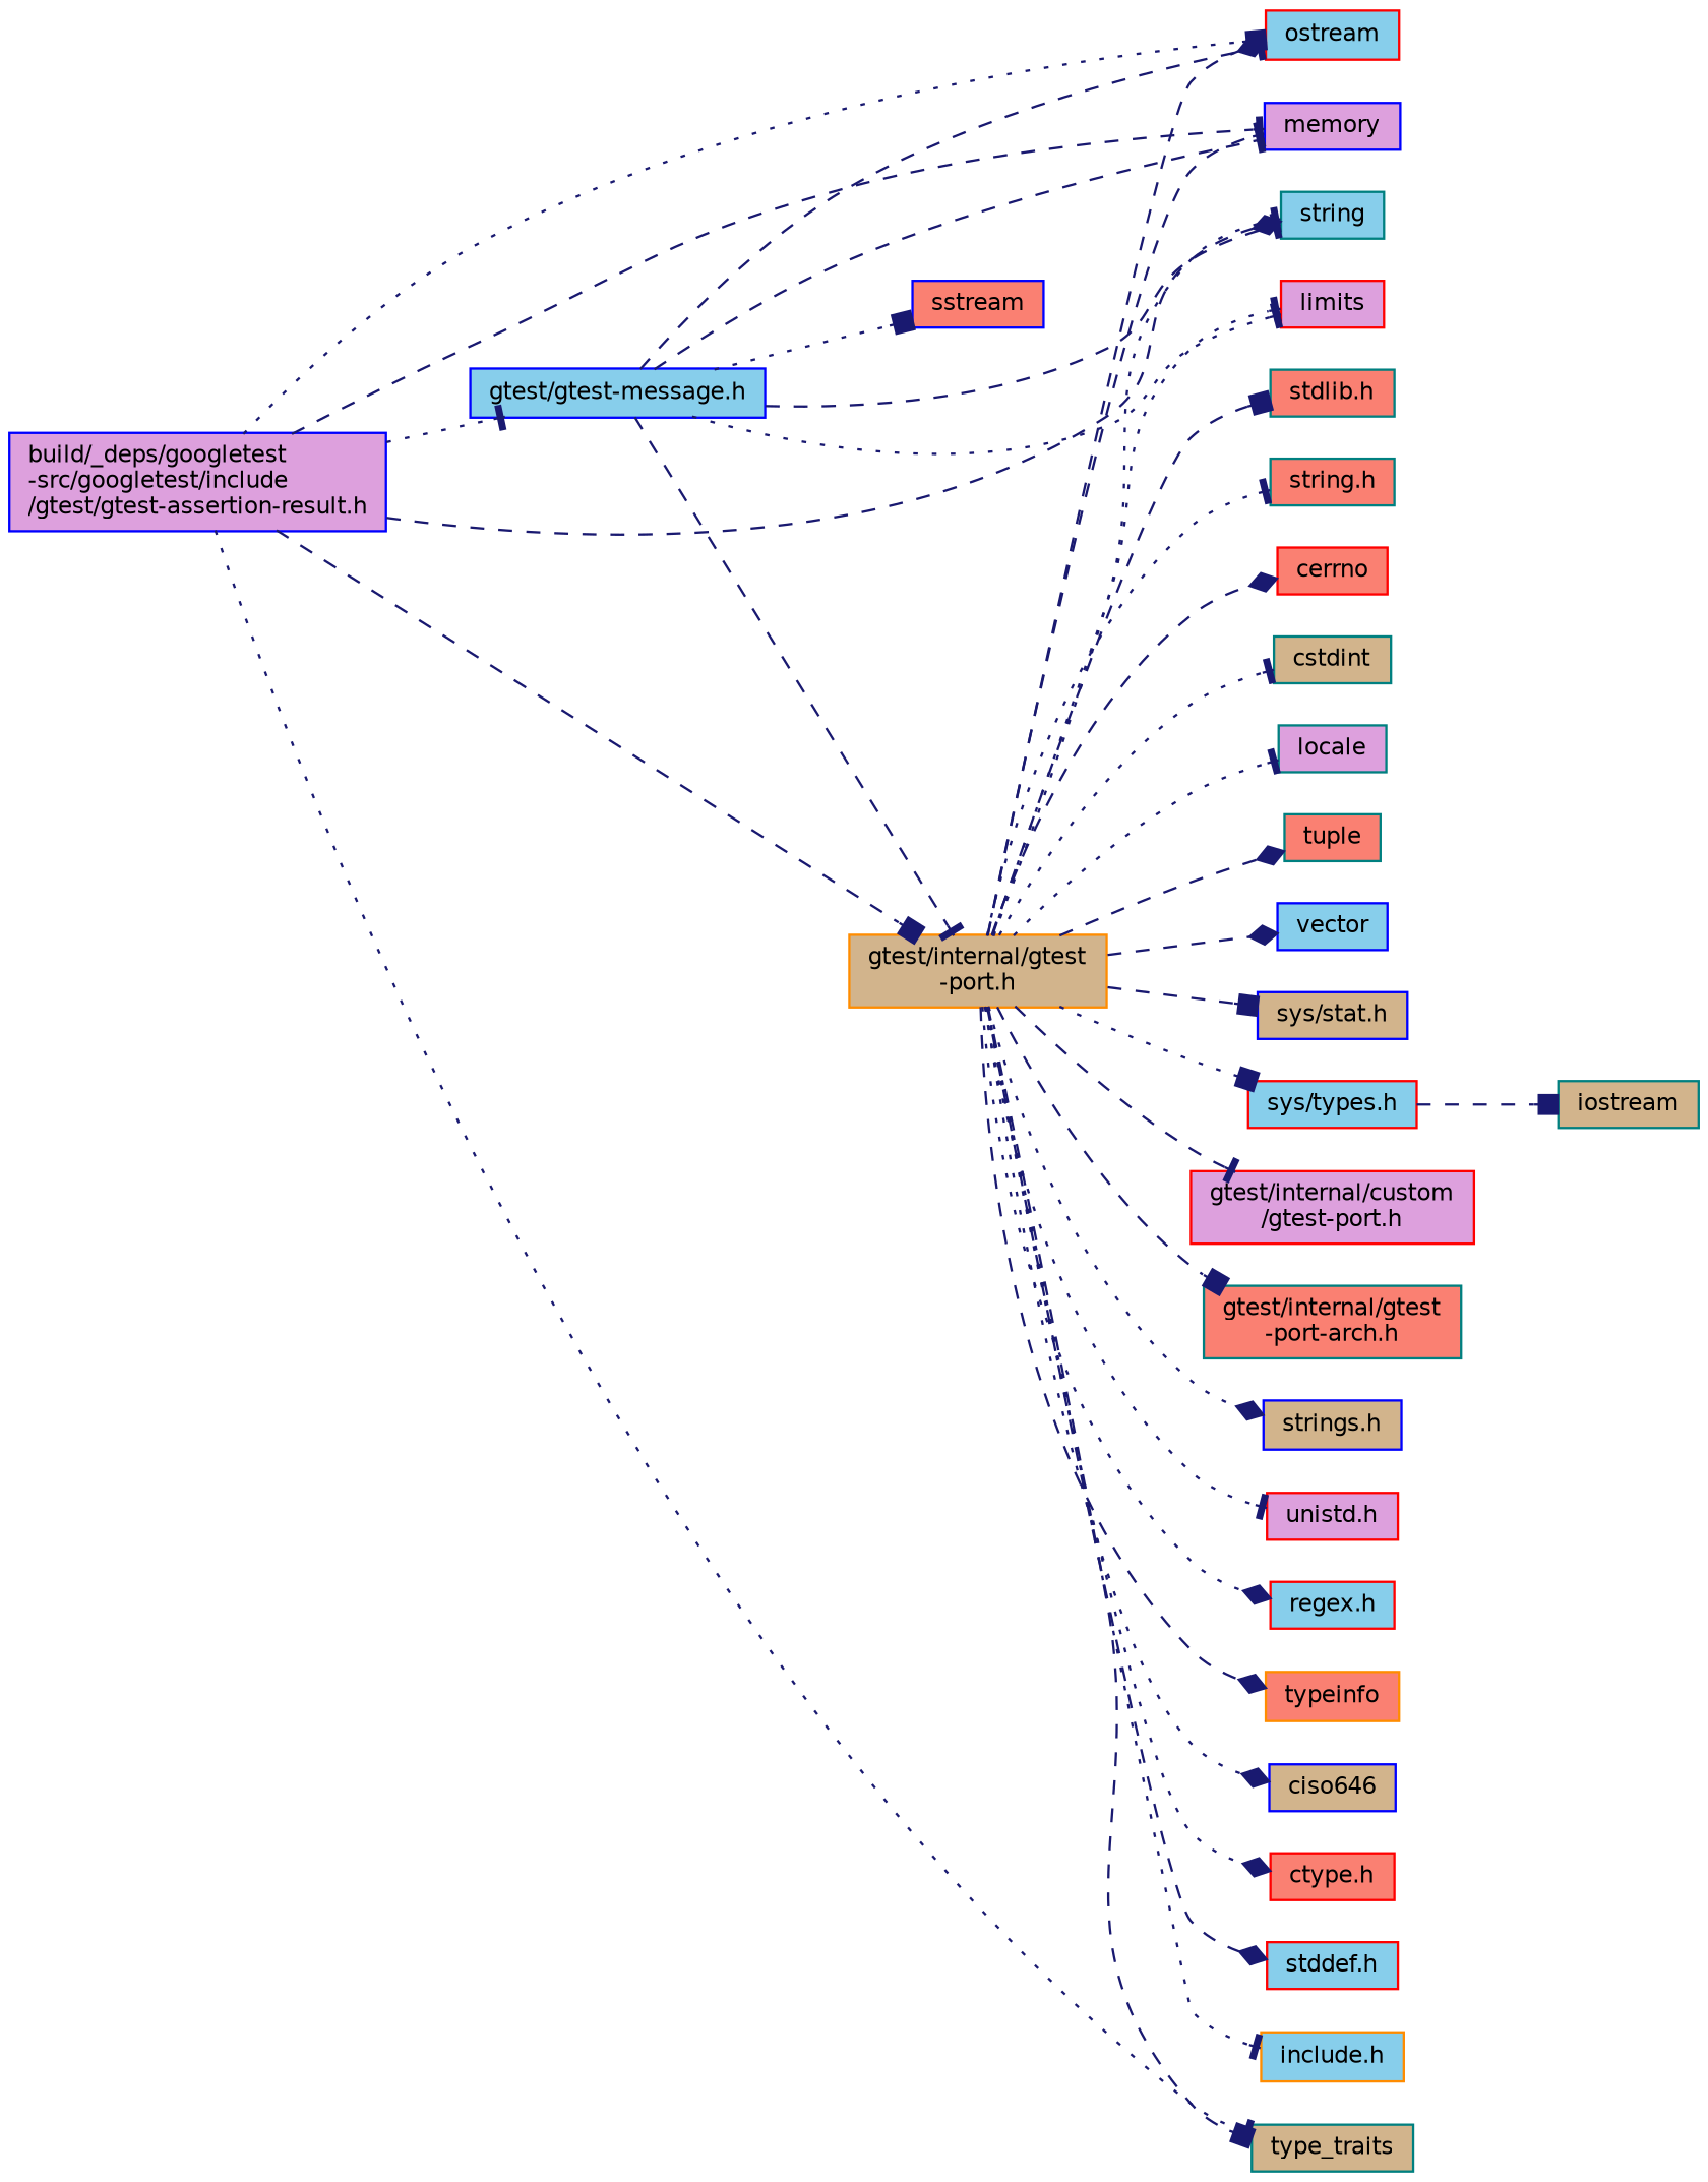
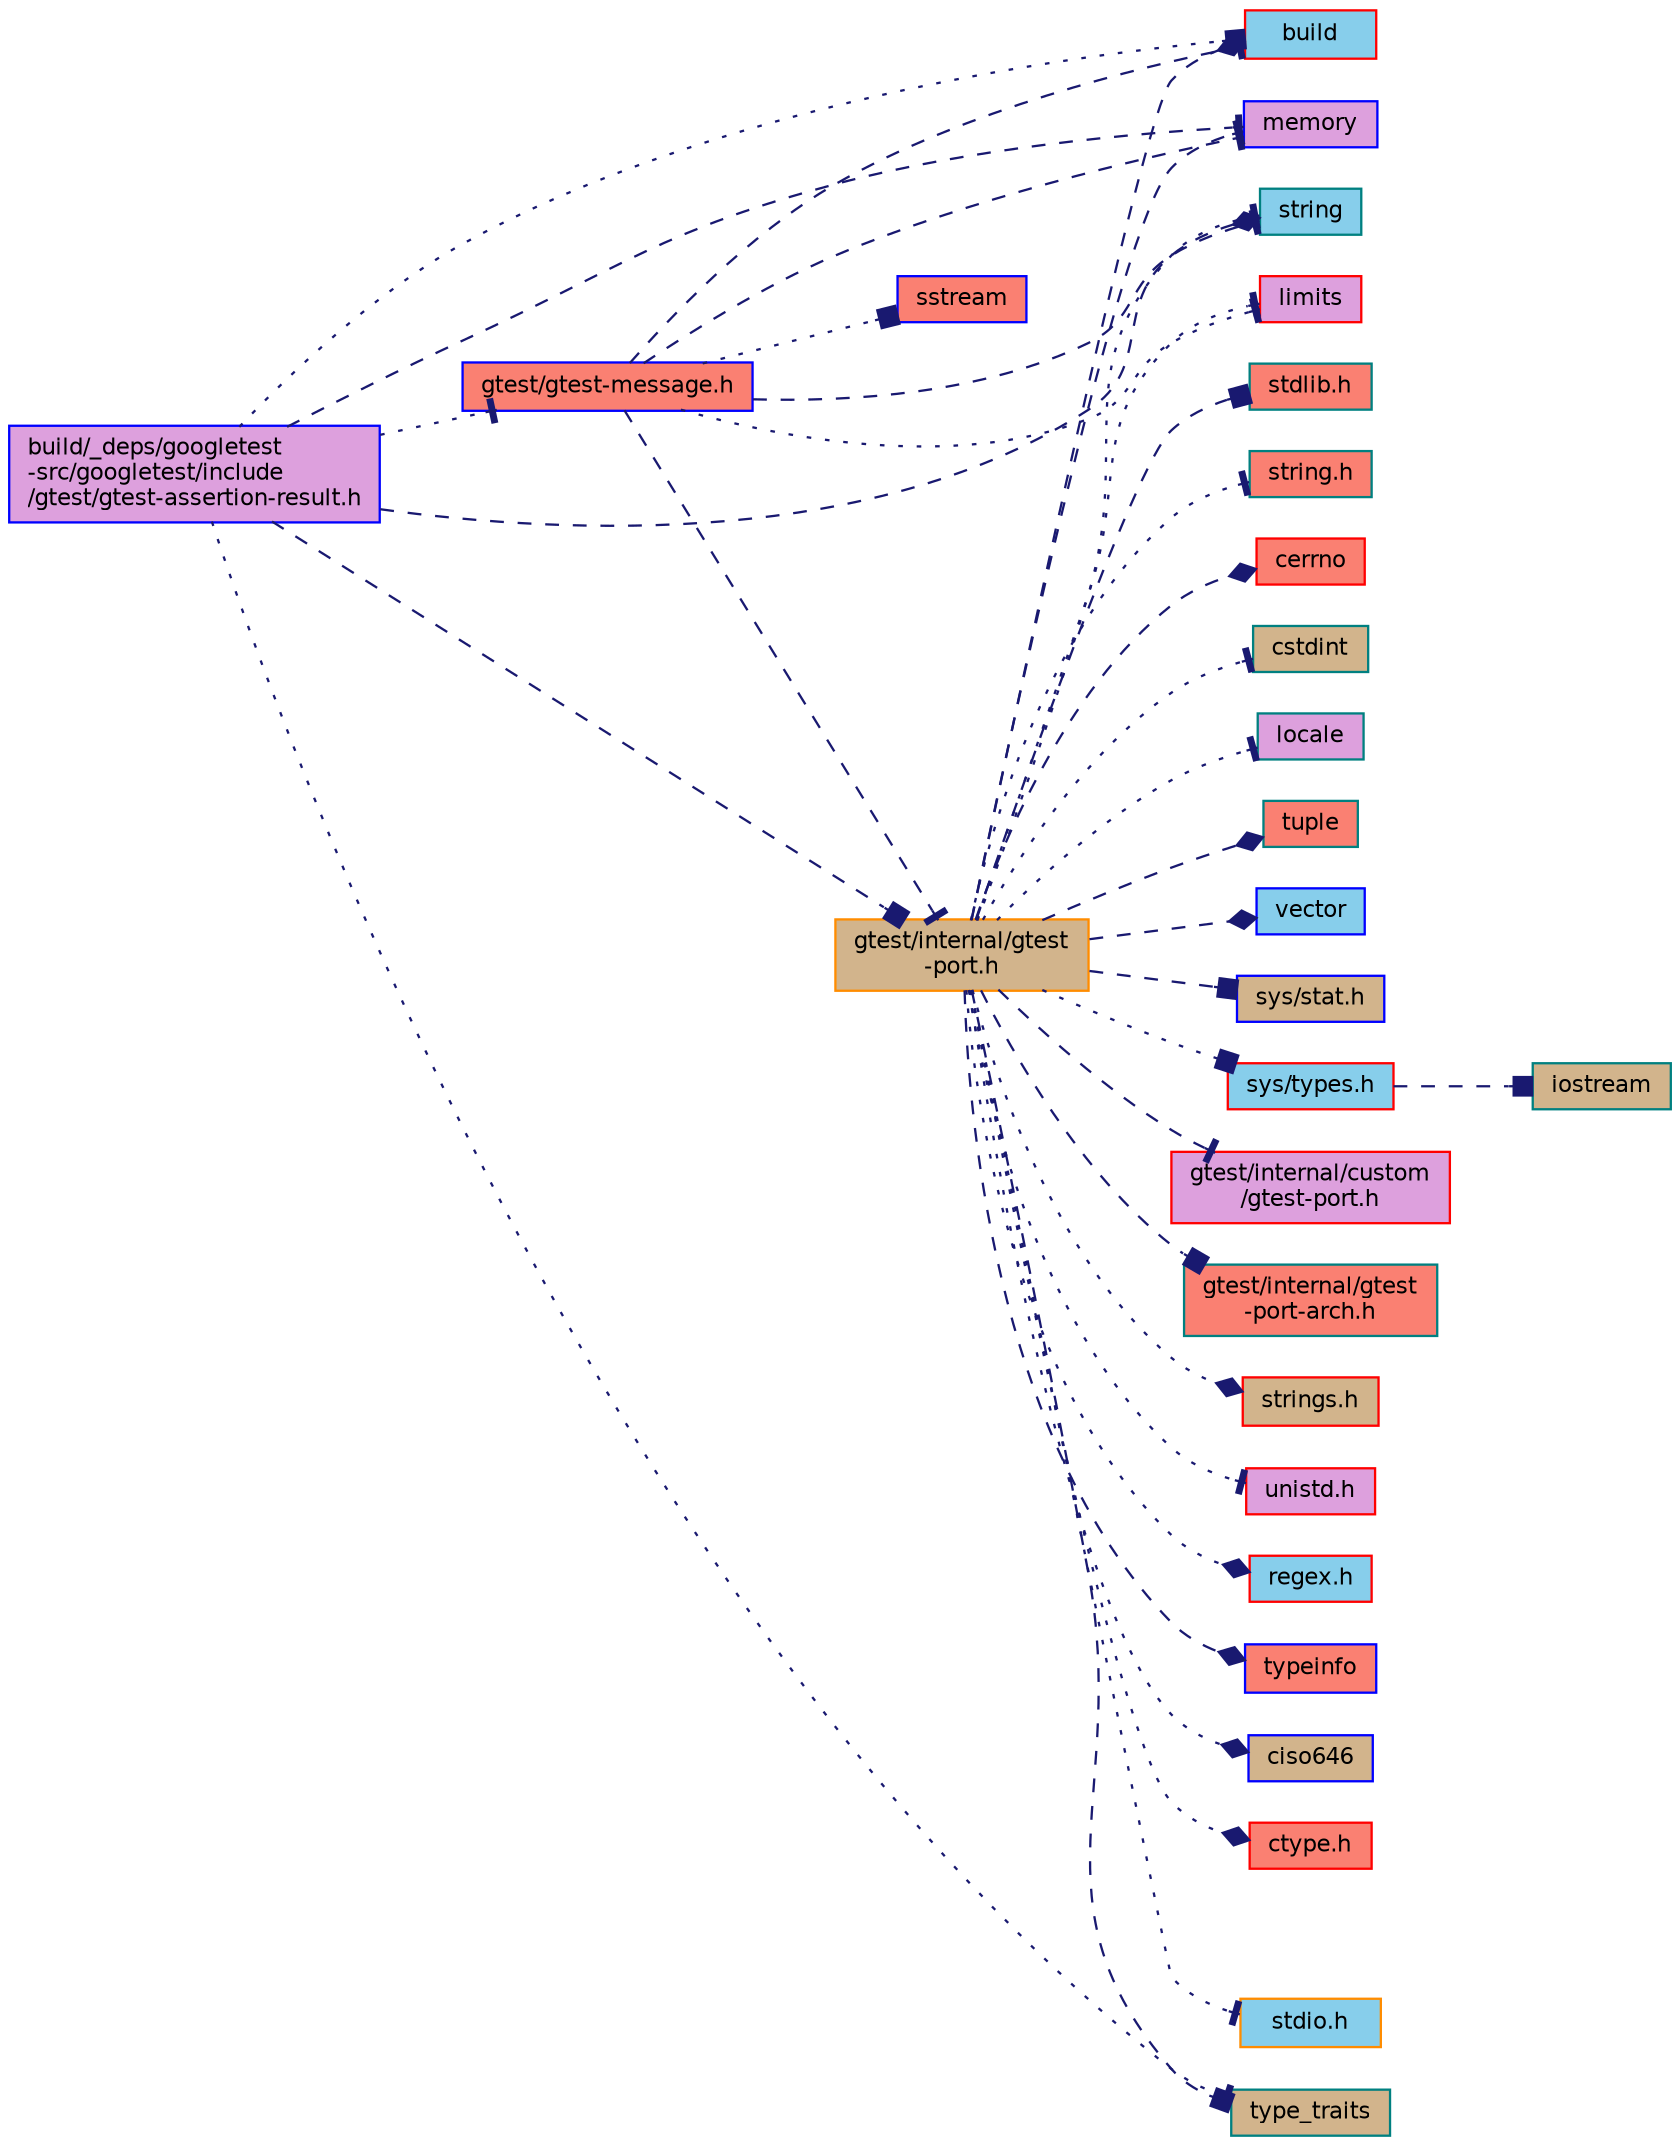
  digraph {
    rankdir=LR
    node [color=red fillcolor=skyblue fontname=Helvetica fontsize=10 shape=record style=filled]
    edge [arrowhead=tee color=midnightblue fontname=Helvetica fontsize=10 labelfontname=Helvetica labelfontsize=10 style=dashed]
    n1 [color=blue fillcolor=plum fontcolor=black height=0.2 label="build/_deps/googletest\l-src/googletest/include\l/gtest/gtest-assertion-result.h" width=0.4]
    n2 [color=blue fillcolor=plum height=0.2 label=memory width=0.4]
-   n3 [height=0.2 label=ostream width=0.4]
+   n3 [height=0.2 label=build width=0.4]
    n4 [color=teal height=0.2 label=string width=0.4]
    n5 [color=teal fillcolor=tan height=0.2 label=type_traits width=0.4]
-   n6 [color=blue height=0.2 label="gtest/gtest-message.h" width=0.4]
+   n6 [color=blue fillcolor=salmon height=0.2 label="gtest/gtest-message.h" width=0.4]
    n7 [color=darkorange fillcolor=tan height=0.2 label="gtest/internal/gtest\l-port.h" width=0.4]
    n8 [fillcolor=plum height=0.2 label=limits width=0.4]
    n9 [color=blue fillcolor=salmon height=0.2 label=sstream width=0.4]
    n10 [color=blue fillcolor=tan height=0.2 label=ciso646 width=0.4]
    n11 [fillcolor=salmon height=0.2 label="ctype.h" width=0.4]
-   n12 [height=0.2 label="stddef.h" width=0.4]
-   n13 [color=darkorange height=0.2 label="include.h" width=0.4]
+   n13 [color=darkorange height=0.2 label="stdio.h" width=0.4]
    n14 [color=teal fillcolor=salmon height=0.2 label="stdlib.h" width=0.4]
    n15 [color=teal fillcolor=salmon height=0.2 label="string.h" width=0.4]
    n16 [fillcolor=salmon height=0.2 label=cerrno width=0.4]
    n17 [color=teal fillcolor=tan height=0.2 label=cstdint width=0.4]
    n18 [color=teal fillcolor=plum height=0.2 label=locale width=0.4]
    n19 [color=teal fillcolor=salmon height=0.2 label=tuple width=0.4]
    n20 [color=blue height=0.2 label=vector width=0.4]
    n21 [color=blue fillcolor=tan height=0.2 label="sys/stat.h" width=0.4]
    n22 [height=0.2 label="sys/types.h" width=0.4]
    n23 [fillcolor=plum height=0.2 label="gtest/internal/custom\l/gtest-port.h" width=0.4]
    n24 [color=teal fillcolor=salmon height=0.2 label="gtest/internal/gtest\l-port-arch.h" width=0.4]
-   n25 [color=blue fillcolor=tan height=0.2 label="strings.h" width=0.4]
+   n25 [fillcolor=tan height=0.2 label="strings.h" width=0.4]
    n26 [fillcolor=plum height=0.2 label="unistd.h" width=0.4]
    n27 [height=0.2 label="regex.h" width=0.4]
-   n28 [color=darkorange fillcolor=salmon height=0.2 label=typeinfo width=0.4]
+   n28 [color=blue fillcolor=salmon height=0.2 label=typeinfo width=0.4]
    n29 [color=teal fillcolor=tan height=0.2 label=iostream width=0.4]
    n1 -> n2
    n1 -> n3 [arrowhead=box style=dotted]
    n1 -> n4 [arrowhead=diamond]
    n1 -> n5 [style=dotted]
    n1 -> n6 [style=dotted]
    n1 -> n7 [arrowhead=box]
    n6 -> n2
    n6 -> n3
    n6 -> n4
    n6 -> n7
    n6 -> n8 [style=dotted]
    n6 -> n9 [arrowhead=box style=dotted]
    n7 -> n2
    n7 -> n3 [arrowhead=diamond]
    n7 -> n4 [style=dotted]
    n7 -> n5 [arrowhead=box]
    n7 -> n8 [style=dotted]
    n7 -> n10 [arrowhead=diamond style=dotted]
    n7 -> n11 [arrowhead=diamond style=dotted]
-   n7 -> n12 [arrowhead=diamond]
    n7 -> n13 [style=dotted]
    n7 -> n14 [arrowhead=box]
    n7 -> n15 [style=dotted]
    n7 -> n16 [arrowhead=diamond]
    n7 -> n17 [style=dotted]
    n7 -> n18 [style=dotted]
    n7 -> n19 [arrowhead=diamond]
    n7 -> n20 [arrowhead=diamond]
    n7 -> n21 [arrowhead=box]
    n7 -> n22 [arrowhead=box style=dotted]
    n7 -> n23
    n7 -> n24 [arrowhead=box]
    n7 -> n25 [arrowhead=diamond style=dotted]
    n7 -> n26 [style=dotted]
    n7 -> n27 [arrowhead=diamond style=dotted]
    n7 -> n28 [arrowhead=diamond]
    n22 -> n29 [arrowhead=box]
  }
